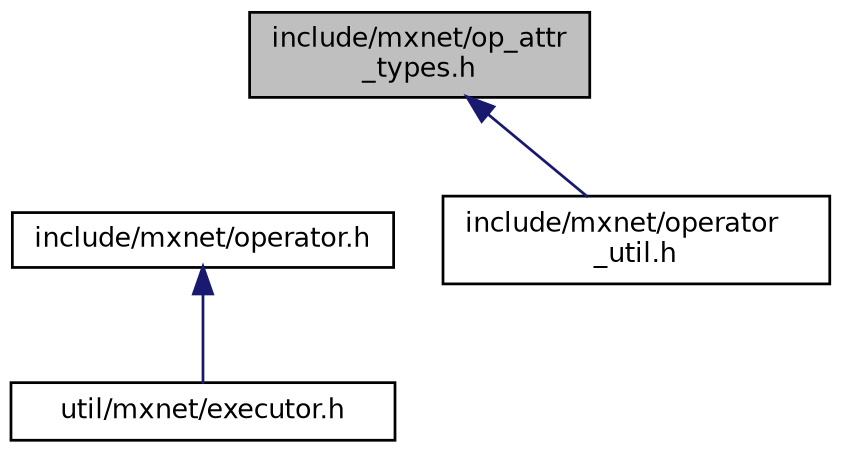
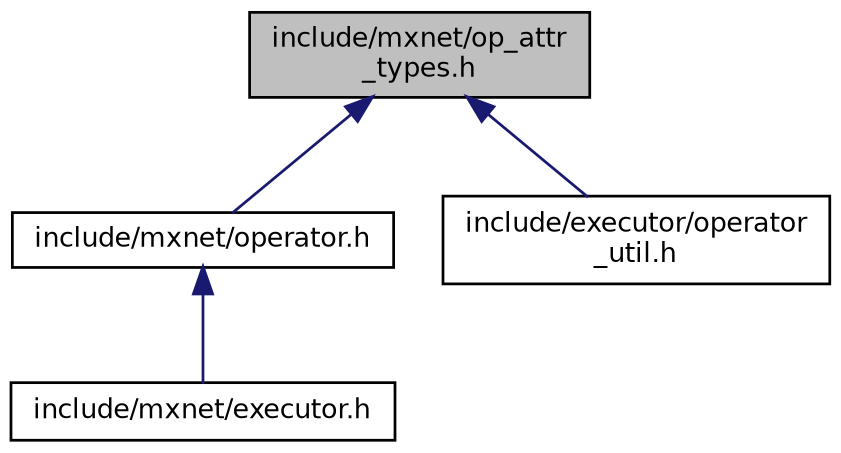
  digraph {
    node [color=black fillcolor=white fontname=Helvetica fontsize=10 shape=record style=filled]
    edge [color=midnightblue dir=back fontname=Helvetica fontsize=10 labelfontname=Helvetica labelfontsize=10 style=solid]
    n1 [fillcolor=grey75 fontcolor=black height=0.2 label="include/mxnet/op_attr\l_types.h" width=0.4]
    n2 [height=0.2 label="include/mxnet/operator.h" width=0.4]
-   n3 [height=0.2 label="include/mxnet/operator\l_util.h" width=0.4]
-   n4 [height=0.2 label="util/mxnet/executor.h" width=0.4]
+   n3 [height=0.2 label="include/executor/operator\l_util.h" width=0.4]
+   n4 [height=0.2 label="include/mxnet/executor.h" width=0.4]
+   n1 -> n2
    n1 -> n3
    n2 -> n4
  }
